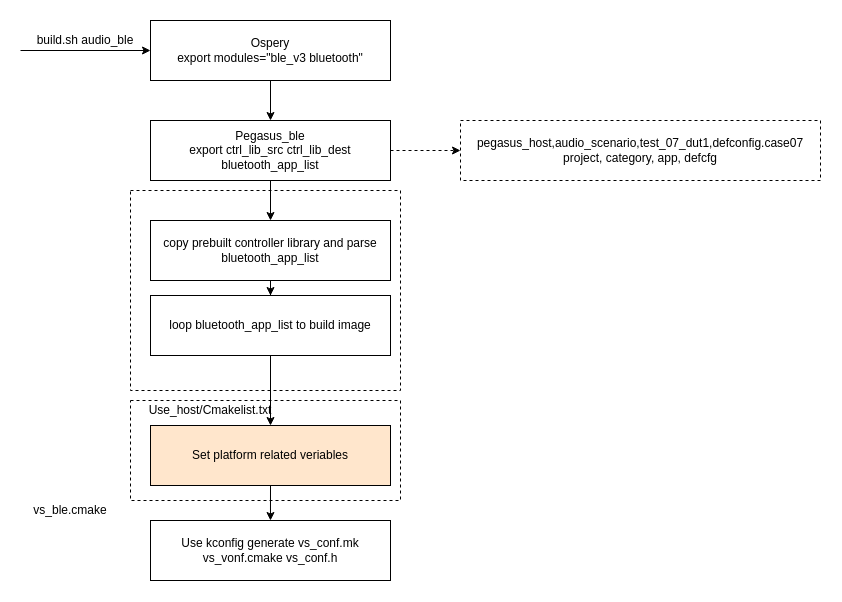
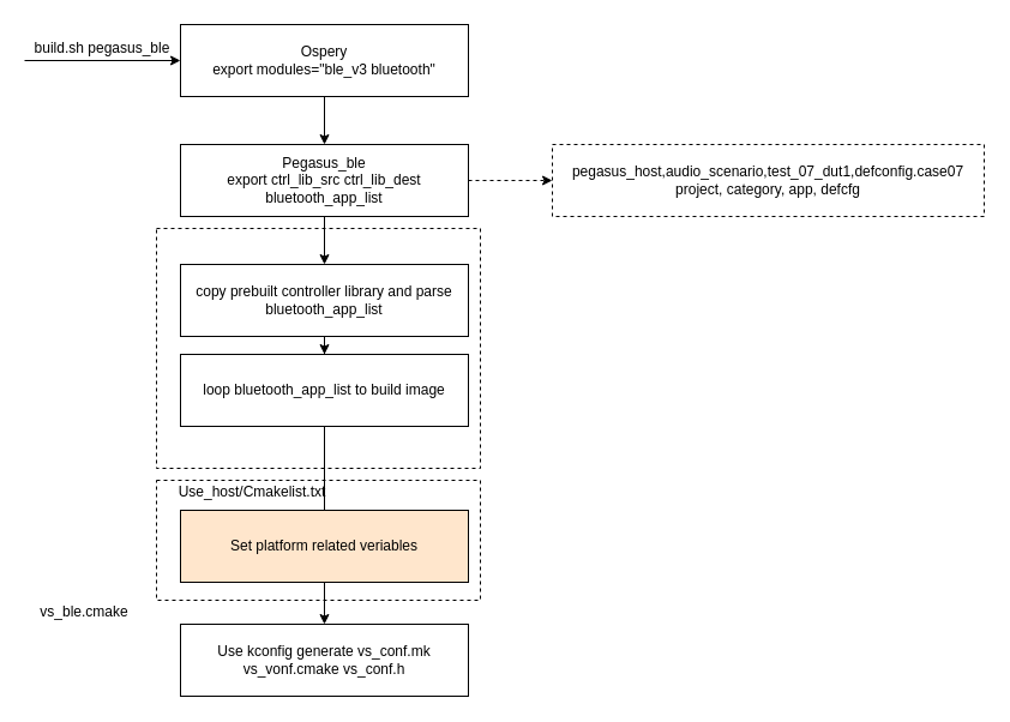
  <mxCell id="0" />
  <mxCell id="1" parent="0" />
  <mxCell id="2" value="" style="rounded=0;whiteSpace=wrap;html=1;dashed=1;" vertex="1" parent="1"><mxGeometry x="130" y="400" width="270" height="100" as="geometry" /></mxCell>
  <mxCell id="3" value="" style="rounded=0;whiteSpace=wrap;html=1;dashed=1;" parent="1" vertex="1"><mxGeometry x="130" y="190" width="270" height="200" as="geometry" /></mxCell>
  <mxCell id="4" value="" style="endArrow=classic;html=1;" parent="1" edge="1"><mxGeometry width="50" height="50" relative="1" as="geometry"><mxPoint x="20" y="50" as="sourcePoint" /><mxPoint x="150" y="50" as="targetPoint" /></mxGeometry></mxCell>
- <mxCell id="5" value="build.sh audio_ble" style="text;html=1;strokeColor=none;fillColor=none;align=center;verticalAlign=middle;whiteSpace=wrap;rounded=0;" parent="1" vertex="1"><mxGeometry x="20" y="30" width="130" height="20" as="geometry" /></mxCell>
+ <mxCell id="5" value="build.sh pegasus_ble" style="text;html=1;strokeColor=none;fillColor=none;align=center;verticalAlign=middle;whiteSpace=wrap;rounded=0;" parent="1" vertex="1"><mxGeometry x="20" y="30" width="130" height="20" as="geometry" /></mxCell>
  <mxCell id="6" value="" style="edgeStyle=orthogonalEdgeStyle;rounded=0;orthogonalLoop=1;jettySize=auto;html=1;" parent="1" source="7" target="9" edge="1"><mxGeometry relative="1" as="geometry" /></mxCell>
  <mxCell id="7" value="Ospery&lt;br&gt;export modules=&quot;ble_v3 bluetooth&quot;" style="rounded=0;whiteSpace=wrap;html=1;" parent="1" vertex="1"><mxGeometry x="150" y="20" width="240" height="60" as="geometry" /></mxCell>
  <mxCell id="8" value="" style="edgeStyle=orthogonalEdgeStyle;rounded=0;orthogonalLoop=1;jettySize=auto;html=1;" parent="1" source="9" target="11" edge="1"><mxGeometry relative="1" as="geometry" /></mxCell>
  <mxCell id="9" value="Pegasus_ble&lt;br&gt;export ctrl_lib_src ctrl_lib_dest bluetooth_app_list" style="rounded=0;whiteSpace=wrap;html=1;" parent="1" vertex="1"><mxGeometry x="150" y="120" width="240" height="60" as="geometry" /></mxCell>
  <mxCell id="10" value="" style="edgeStyle=orthogonalEdgeStyle;rounded=0;orthogonalLoop=1;jettySize=auto;html=1;" parent="1" source="11" target="13" edge="1"><mxGeometry relative="1" as="geometry" /></mxCell>
  <mxCell id="11" value="copy prebuilt controller library and parse bluetooth_app_list" style="rounded=0;whiteSpace=wrap;html=1;" parent="1" vertex="1"><mxGeometry x="150" y="220" width="240" height="60" as="geometry" /></mxCell>
- <mxCell id="12" value="" style="edgeStyle=orthogonalEdgeStyle;rounded=0;orthogonalLoop=1;jettySize=auto;html=1;" edge="1" parent="1" source="13" target="15"><mxGeometry relative="1" as="geometry" /></mxCell>
+ <mxCell id="12" value="" style="edgeStyle=orthogonalEdgeStyle;rounded=0;orthogonalLoop=1;jettySize=auto;html=1;endArrow=none;" edge="1" parent="1" source="13" target="15"><mxGeometry relative="1" as="geometry" /></mxCell>
  <mxCell id="13" value="loop bluetooth_app_list to build image" style="rounded=0;whiteSpace=wrap;html=1;" parent="1" vertex="1"><mxGeometry x="150" y="295" width="240" height="60" as="geometry" /></mxCell>
  <mxCell id="14" style="edgeStyle=orthogonalEdgeStyle;rounded=0;orthogonalLoop=1;jettySize=auto;html=1;exitX=0.5;exitY=1;exitDx=0;exitDy=0;" edge="1" parent="1" source="15"><mxGeometry relative="1" as="geometry"><mxPoint x="269.973" y="520" as="targetPoint" /></mxGeometry></mxCell>
  <mxCell id="15" value="Set platform related veriables" style="rounded=0;whiteSpace=wrap;html=1;fillColor=#ffe6cc;" vertex="1" parent="1"><mxGeometry x="150" y="425" width="240" height="60" as="geometry" /></mxCell>
  <mxCell id="16" value="" style="endArrow=classic;html=1;exitX=1;exitY=0.5;exitDx=0;exitDy=0;dashed=1;" parent="1" source="9" edge="1"><mxGeometry width="50" height="50" relative="1" as="geometry"><mxPoint x="520" y="240" as="sourcePoint" /><mxPoint x="460" y="150" as="targetPoint" /></mxGeometry></mxCell>
  <mxCell id="17" value="pegasus_host,audio_scenario,test_07_dut1,defconfig.case07&lt;br&gt;project, category, app, defcfg" style="rounded=0;whiteSpace=wrap;html=1;dashed=1;" parent="1" vertex="1"><mxGeometry x="460" y="120" width="360" height="60" as="geometry" /></mxCell>
  <mxCell id="18" value="Use_host/Cmakelist.txt" style="text;html=1;strokeColor=none;fillColor=none;align=center;verticalAlign=middle;whiteSpace=wrap;rounded=0;dashed=1;" vertex="1" parent="1"><mxGeometry x="190" y="400" width="40" height="20" as="geometry" /></mxCell>
  <mxCell id="19" value="Use kconfig generate vs_conf.mk vs_vonf.cmake vs_conf.h" style="rounded=0;whiteSpace=wrap;html=1;" vertex="1" parent="1"><mxGeometry x="150" y="520" width="240" height="60" as="geometry" /></mxCell>
  <mxCell id="20" value="vs_ble.cmake" style="text;html=1;strokeColor=none;fillColor=none;align=center;verticalAlign=middle;whiteSpace=wrap;rounded=0;dashed=1;" vertex="1" parent="1"><mxGeometry x="50" y="500" width="40" height="20" as="geometry" /></mxCell>
